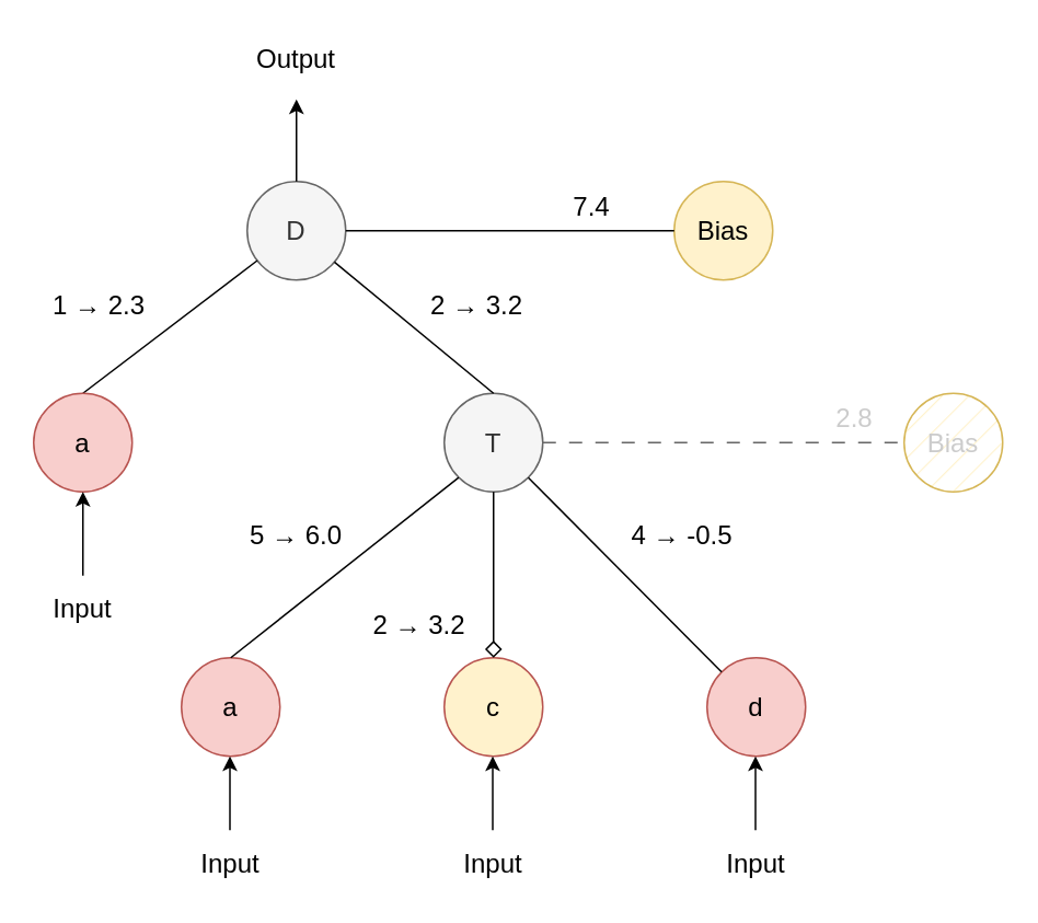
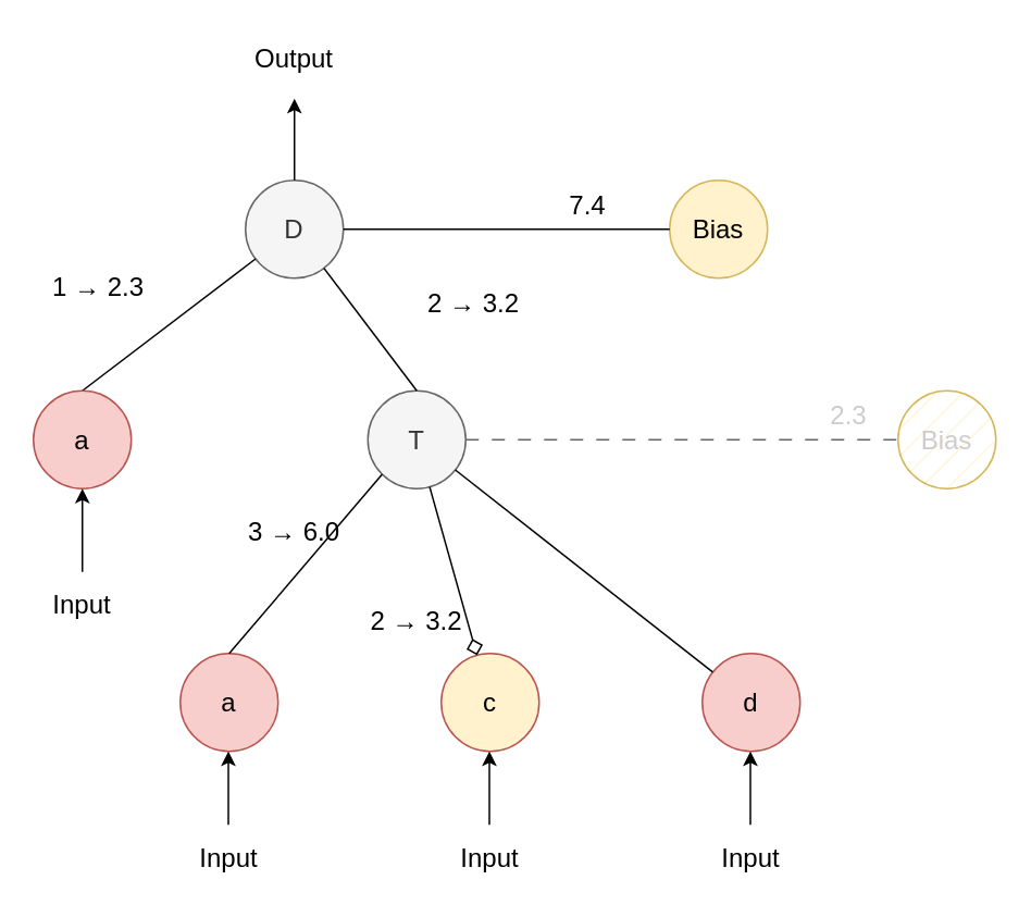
  <mxCell id="0" />
  <mxCell id="1" parent="0" />
  <mxCell id="2" value="a" style="ellipse;whiteSpace=wrap;html=1;fontSize=16;fillColor=#f8cecc;strokeColor=#b85450;" vertex="1" parent="1"><mxGeometry x="110" y="400" width="60" height="60" as="geometry" /></mxCell>
  <mxCell id="3" value="D" style="ellipse;whiteSpace=wrap;html=1;fontSize=16;fillColor=#f5f5f5;fontColor=#333333;strokeColor=#666666;" vertex="1" parent="1"><mxGeometry x="150" y="110" width="60" height="60" as="geometry" /></mxCell>
  <mxCell id="4" value="" style="edgeStyle=none;curved=1;rounded=0;orthogonalLoop=1;jettySize=auto;html=1;fontSize=16;startSize=8;endSize=8;endArrow=none;endFill=0;entryX=0.5;entryY=0;entryDx=0;entryDy=0;" edge="1" parent="1" source="3" target="11"><mxGeometry relative="1" as="geometry"><mxPoint x="172" y="307" as="sourcePoint" /><mxPoint x="116.974" y="245.762" as="targetPoint" /></mxGeometry></mxCell>
- <mxCell id="5" value="T" style="ellipse;whiteSpace=wrap;html=1;fontSize=16;fillColor=#f5f5f5;fontColor=#333333;strokeColor=#666666;" vertex="1" parent="1"><mxGeometry x="270" y="239" width="60" height="60" as="geometry" /></mxCell>
+ <mxCell id="5" value="T" style="ellipse;whiteSpace=wrap;html=1;fontSize=16;fillColor=#f5f5f5;fontColor=#333333;strokeColor=#666666;" vertex="1" parent="1"><mxGeometry x="225" y="239" width="60" height="60" as="geometry" /></mxCell>
  <mxCell id="6" value="" style="edgeStyle=none;curved=1;rounded=0;orthogonalLoop=1;jettySize=auto;html=1;fontSize=16;startSize=8;endSize=8;endArrow=none;endFill=0;entryX=0.5;entryY=0;entryDx=0;entryDy=0;" edge="1" parent="1" source="3" target="5"><mxGeometry relative="1" as="geometry"><mxPoint x="174" y="196" as="sourcePoint" /><mxPoint x="145" y="251" as="targetPoint" /></mxGeometry></mxCell>
  <mxCell id="7" value="c" style="ellipse;whiteSpace=wrap;html=1;fontSize=16;fillColor=#fff2cc;strokeColor=#b85450;" vertex="1" parent="1"><mxGeometry x="270" y="400" width="60" height="60" as="geometry" /></mxCell>
  <mxCell id="8" value="d" style="ellipse;whiteSpace=wrap;html=1;fontSize=16;fillColor=#f8cecc;strokeColor=#b85450;" vertex="1" parent="1"><mxGeometry x="430" y="400" width="60" height="60" as="geometry" /></mxCell>
  <mxCell id="9" value="" style="edgeStyle=none;curved=1;rounded=0;orthogonalLoop=1;jettySize=auto;html=1;fontSize=16;startSize=8;endSize=8;endArrow=diamond;endFill=0;" edge="1" parent="1" source="5" target="7"><mxGeometry relative="1" as="geometry"><mxPoint x="97" y="307" as="sourcePoint" /><mxPoint x="71" y="367" as="targetPoint" /></mxGeometry></mxCell>
  <mxCell id="10" value="" style="edgeStyle=none;curved=1;rounded=0;orthogonalLoop=1;jettySize=auto;html=1;fontSize=16;startSize=8;endSize=8;endArrow=none;endFill=0;" edge="1" parent="1" source="5" target="8"><mxGeometry relative="1" as="geometry"><mxPoint x="274" y="308" as="sourcePoint" /><mxPoint x="256" y="366" as="targetPoint" /></mxGeometry></mxCell>
  <mxCell id="11" value="a" style="ellipse;whiteSpace=wrap;html=1;fontSize=16;fillColor=#f8cecc;strokeColor=#b85450;" vertex="1" parent="1"><mxGeometry x="20" y="239" width="60" height="60" as="geometry" /></mxCell>
  <mxCell id="12" value="" style="edgeStyle=none;curved=1;rounded=0;orthogonalLoop=1;jettySize=auto;html=1;fontSize=16;startSize=8;endSize=8;endArrow=none;endFill=0;exitX=0;exitY=1;exitDx=0;exitDy=0;entryX=0.5;entryY=0;entryDx=0;entryDy=0;" edge="1" parent="1" source="5" target="2"><mxGeometry relative="1" as="geometry"><mxPoint x="282" y="309" as="sourcePoint" /><mxPoint x="282" y="365" as="targetPoint" /></mxGeometry></mxCell>
  <mxCell id="13" value="" style="endArrow=classic;html=1;rounded=0;exitX=0.5;exitY=0;exitDx=0;exitDy=0;" edge="1" parent="1" source="3"><mxGeometry width="50" height="50" relative="1" as="geometry"><mxPoint x="170" y="100" as="sourcePoint" /><mxPoint x="180" y="60" as="targetPoint" /></mxGeometry></mxCell>
  <mxCell id="14" value="" style="endArrow=classic;html=1;rounded=0;entryX=0.5;entryY=1;entryDx=0;entryDy=0;" edge="1" parent="1"><mxGeometry width="50" height="50" relative="1" as="geometry"><mxPoint x="299.5" y="505" as="sourcePoint" /><mxPoint x="299.5" y="460" as="targetPoint" /></mxGeometry></mxCell>
  <mxCell id="15" value="" style="endArrow=classic;html=1;rounded=0;entryX=0.5;entryY=1;entryDx=0;entryDy=0;" edge="1" parent="1"><mxGeometry width="50" height="50" relative="1" as="geometry"><mxPoint x="459.5" y="505" as="sourcePoint" /><mxPoint x="459.5" y="460" as="targetPoint" /></mxGeometry></mxCell>
  <mxCell id="16" value="" style="endArrow=classic;html=1;rounded=0;entryX=0.5;entryY=1;entryDx=0;entryDy=0;" edge="1" parent="1" target="11"><mxGeometry width="50" height="50" relative="1" as="geometry"><mxPoint x="50" y="350" as="sourcePoint" /><mxPoint x="99.5" y="310" as="targetPoint" /></mxGeometry></mxCell>
  <mxCell id="17" value="&lt;font style=&quot;font-size: 16px;&quot;&gt;Output&lt;/font&gt;" style="text;html=1;align=center;verticalAlign=middle;whiteSpace=wrap;rounded=0;" vertex="1" parent="1"><mxGeometry x="150" y="20" width="60" height="30" as="geometry" /></mxCell>
  <mxCell id="18" value="Input" style="text;html=1;align=center;verticalAlign=middle;whiteSpace=wrap;rounded=0;fontSize=16;" vertex="1" parent="1"><mxGeometry x="20" y="355" width="60" height="30" as="geometry" /></mxCell>
  <mxCell id="19" value="Input" style="text;html=1;align=center;verticalAlign=middle;whiteSpace=wrap;rounded=0;fontSize=16;" vertex="1" parent="1"><mxGeometry x="110" y="510" width="60" height="30" as="geometry" /></mxCell>
  <mxCell id="20" value="Input" style="text;html=1;align=center;verticalAlign=middle;whiteSpace=wrap;rounded=0;fontSize=16;" vertex="1" parent="1"><mxGeometry x="430" y="510" width="60" height="30" as="geometry" /></mxCell>
  <mxCell id="21" value="Input" style="text;html=1;align=center;verticalAlign=middle;whiteSpace=wrap;rounded=0;fontSize=16;" vertex="1" parent="1"><mxGeometry x="270" y="510" width="60" height="30" as="geometry" /></mxCell>
- <mxCell id="22" value="5 → 6.0" style="text;html=1;align=center;verticalAlign=middle;whiteSpace=wrap;rounded=0;fontSize=16;" vertex="1" parent="1"><mxGeometry x="150" y="310" width="60" height="30" as="geometry" /></mxCell>
+ <mxCell id="22" value="3 → 6.0" style="text;html=1;align=center;verticalAlign=middle;whiteSpace=wrap;rounded=0;fontSize=16;" vertex="1" parent="1"><mxGeometry x="150" y="310" width="60" height="30" as="geometry" /></mxCell>
  <mxCell id="23" value="2 → 3.2" style="text;html=1;align=center;verticalAlign=middle;whiteSpace=wrap;rounded=0;fontSize=16;" vertex="1" parent="1"><mxGeometry x="220" y="370" width="70" height="20" as="geometry" /></mxCell>
- <mxCell id="24" value="4 → -0.5" style="text;html=1;align=center;verticalAlign=middle;whiteSpace=wrap;rounded=0;fontSize=16;" vertex="1" parent="1"><mxGeometry x="380" y="310" width="70" height="30" as="geometry" /></mxCell>
- <mxCell id="25" value="1 → 2.3" style="text;html=1;align=center;verticalAlign=middle;whiteSpace=wrap;rounded=0;fontSize=16;" vertex="1" parent="1"><mxGeometry x="30" y="170" width="60" height="30" as="geometry" /></mxCell>
+ <mxCell id="25" value="1 → 2.3" style="text;html=1;align=center;verticalAlign=middle;whiteSpace=wrap;rounded=0;fontSize=16;" vertex="1" parent="1"><mxGeometry x="30" y="160" width="60" height="30" as="geometry" /></mxCell>
  <mxCell id="26" value="2 → 3.2" style="text;html=1;align=center;verticalAlign=middle;whiteSpace=wrap;rounded=0;fontSize=16;" vertex="1" parent="1"><mxGeometry x="260" y="170" width="60" height="30" as="geometry" /></mxCell>
  <mxCell id="27" value="Bias" style="ellipse;whiteSpace=wrap;html=1;fontSize=16;fillColor=#fff2cc;strokeColor=#d6b656;" vertex="1" parent="1"><mxGeometry x="410" y="110" width="60" height="60" as="geometry" /></mxCell>
  <mxCell id="28" value="Bias" style="ellipse;whiteSpace=wrap;html=1;fontSize=16;fillColor=#fff2cc;strokeColor=#d6b656;fillStyle=hatch;fontColor=#CCCCCC;" vertex="1" parent="1"><mxGeometry x="550" y="239" width="60" height="60" as="geometry" /></mxCell>
  <mxCell id="29" value="" style="endArrow=classic;html=1;rounded=0;entryX=0.5;entryY=1;entryDx=0;entryDy=0;" edge="1" parent="1"><mxGeometry width="50" height="50" relative="1" as="geometry"><mxPoint x="139.5" y="505" as="sourcePoint" /><mxPoint x="139.5" y="460" as="targetPoint" /></mxGeometry></mxCell>
  <mxCell id="30" value="" style="endArrow=none;html=1;rounded=0;entryX=0;entryY=0.5;entryDx=0;entryDy=0;exitX=1;exitY=0.5;exitDx=0;exitDy=0;" edge="1" parent="1" source="3" target="27"><mxGeometry width="50" height="50" relative="1" as="geometry"><mxPoint x="250" y="150" as="sourcePoint" /><mxPoint x="300" y="100" as="targetPoint" /></mxGeometry></mxCell>
  <mxCell id="31" value="" style="endArrow=none;dashed=1;html=1;rounded=0;entryX=0;entryY=0.5;entryDx=0;entryDy=0;exitX=1;exitY=0.5;exitDx=0;exitDy=0;dashPattern=8 8;fillColor=#f5f5f5;strokeColor=#666666;" edge="1" parent="1" source="5" target="28"><mxGeometry width="50" height="50" relative="1" as="geometry"><mxPoint x="440" y="270" as="sourcePoint" /><mxPoint x="490" y="220" as="targetPoint" /></mxGeometry></mxCell>
  <mxCell id="32" value="7.4" style="text;html=1;align=center;verticalAlign=middle;whiteSpace=wrap;rounded=0;fontSize=16;" vertex="1" parent="1"><mxGeometry x="330" y="110" width="60" height="30" as="geometry" /></mxCell>
- <mxCell id="33" value="2.8" style="text;html=1;align=center;verticalAlign=middle;whiteSpace=wrap;rounded=0;fontSize=16;fontColor=#CCCCCC;" vertex="1" parent="1"><mxGeometry x="490" y="239" width="60" height="30" as="geometry" /></mxCell>
+ <mxCell id="33" value="2.3" style="text;html=1;align=center;verticalAlign=middle;whiteSpace=wrap;rounded=0;fontSize=16;fontColor=#CCCCCC;" vertex="1" parent="1"><mxGeometry x="490" y="239" width="60" height="30" as="geometry" /></mxCell>
